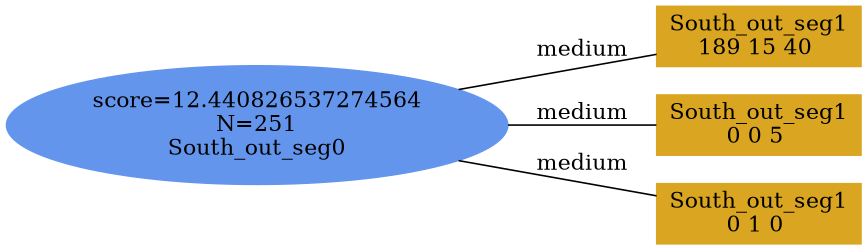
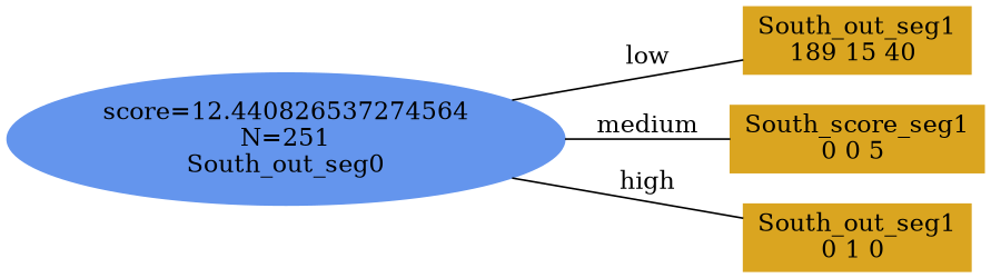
  digraph {
    rankdir=LR
    node [color=goldenrod shape=box style=filled]
    edge [dir=none]
    n1 [color=cornflowerblue label="score=12.440826537274564\nN=251\nSouth_out_seg0" shape=ellipse]
    n2 [label="South_out_seg1\n189 15 40 "]
-   n3 [label="South_out_seg1\n0 0 5 "]
+   n3 [label="South_score_seg1\n0 0 5 "]
    n4 [label="South_out_seg1\n0 1 0 "]
    subgraph sub_1 {
      rank=same
      n1
    }
    subgraph sub_2 {
      rank=same
      n2
    }
    subgraph sub_3 {
      rank=same
      n3
    }
    subgraph sub_4 {
      rank=same
      n4
    }
-   n1 -> n2 [label=medium]
+   n1 -> n2 [label=low]
    n1 -> n3 [label=medium]
-   n1 -> n4 [label=medium]
+   n1 -> n4 [label=high]
  }
